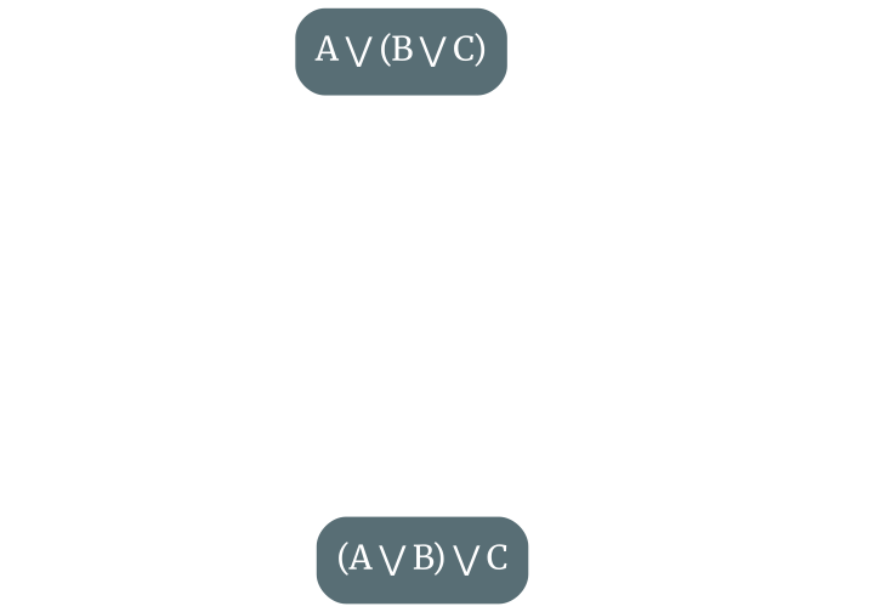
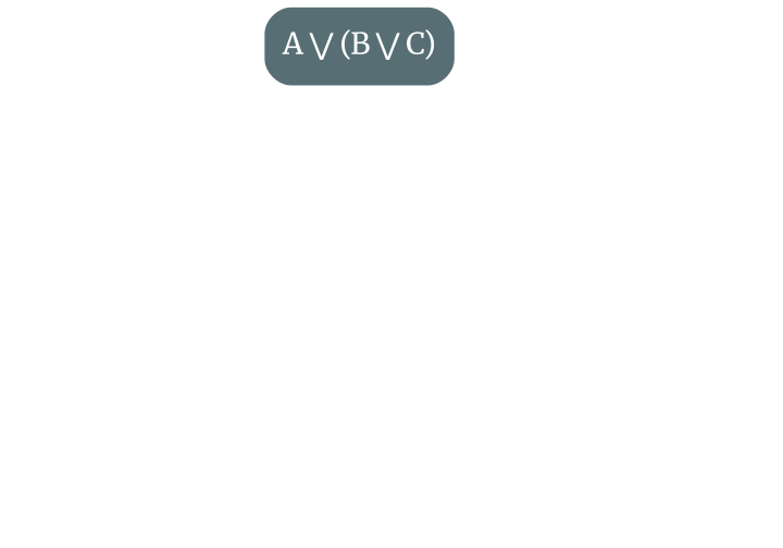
  digraph {
    fontname=Merriweather
    node [color="#586E75" fillcolor="#ffffff" fontcolor="#586E75" fontname=Merriweather shape=rectangle style=invis]
    edge [color="#586E75" fontcolor="#000000" fontname=Merriweather fontsize=11 style=invis]
    n1 [fillcolor="#586E75" fontcolor="#ffffff" label="A ⋁ (B ⋁ C)" style="rounded,filled"]
    n2 [label="Left(aᵢ)"]
    n3 [label="Right(Left(bⱼ))"]
    n4 [label="Right(Right(cₖ))"]
    n5 [label="Left(Left(aᵢ))"]
    n6 [label="Left(Right(bⱼ))"]
    n7 [label="Right(cₖ)"]
-   n8 [fillcolor="#586E75" fontcolor="#ffffff" label="(A ⋁ B) ⋁ C" style="rounded,filled"]
    n1 -> n2
    n1 -> n3
    n1 -> n4
    n2 -> n5
    n3 -> n6
    n4 -> n7
    n5 -> n2
-   n5 -> n8 [dir=back]
    n6 -> n3
-   n6 -> n8 [dir=back]
    n7 -> n4
-   n7 -> n8 [dir=back]
  }
